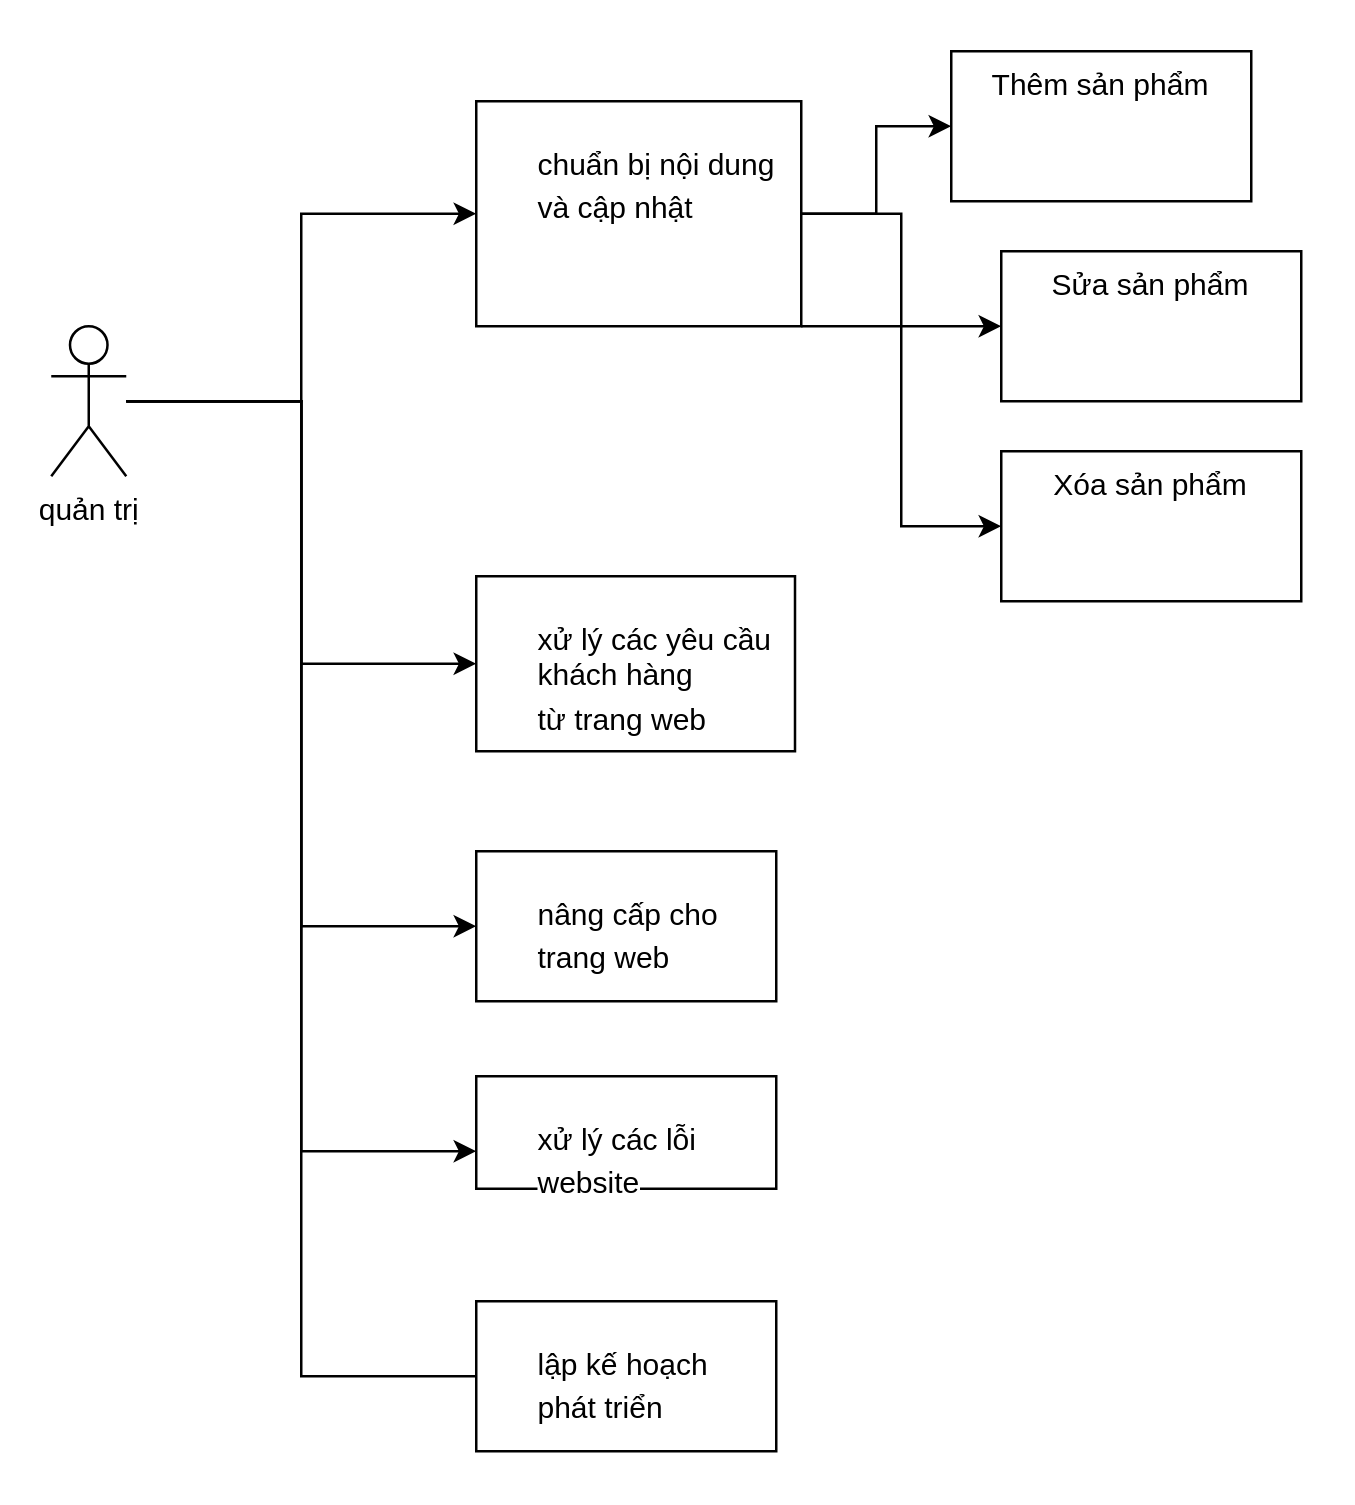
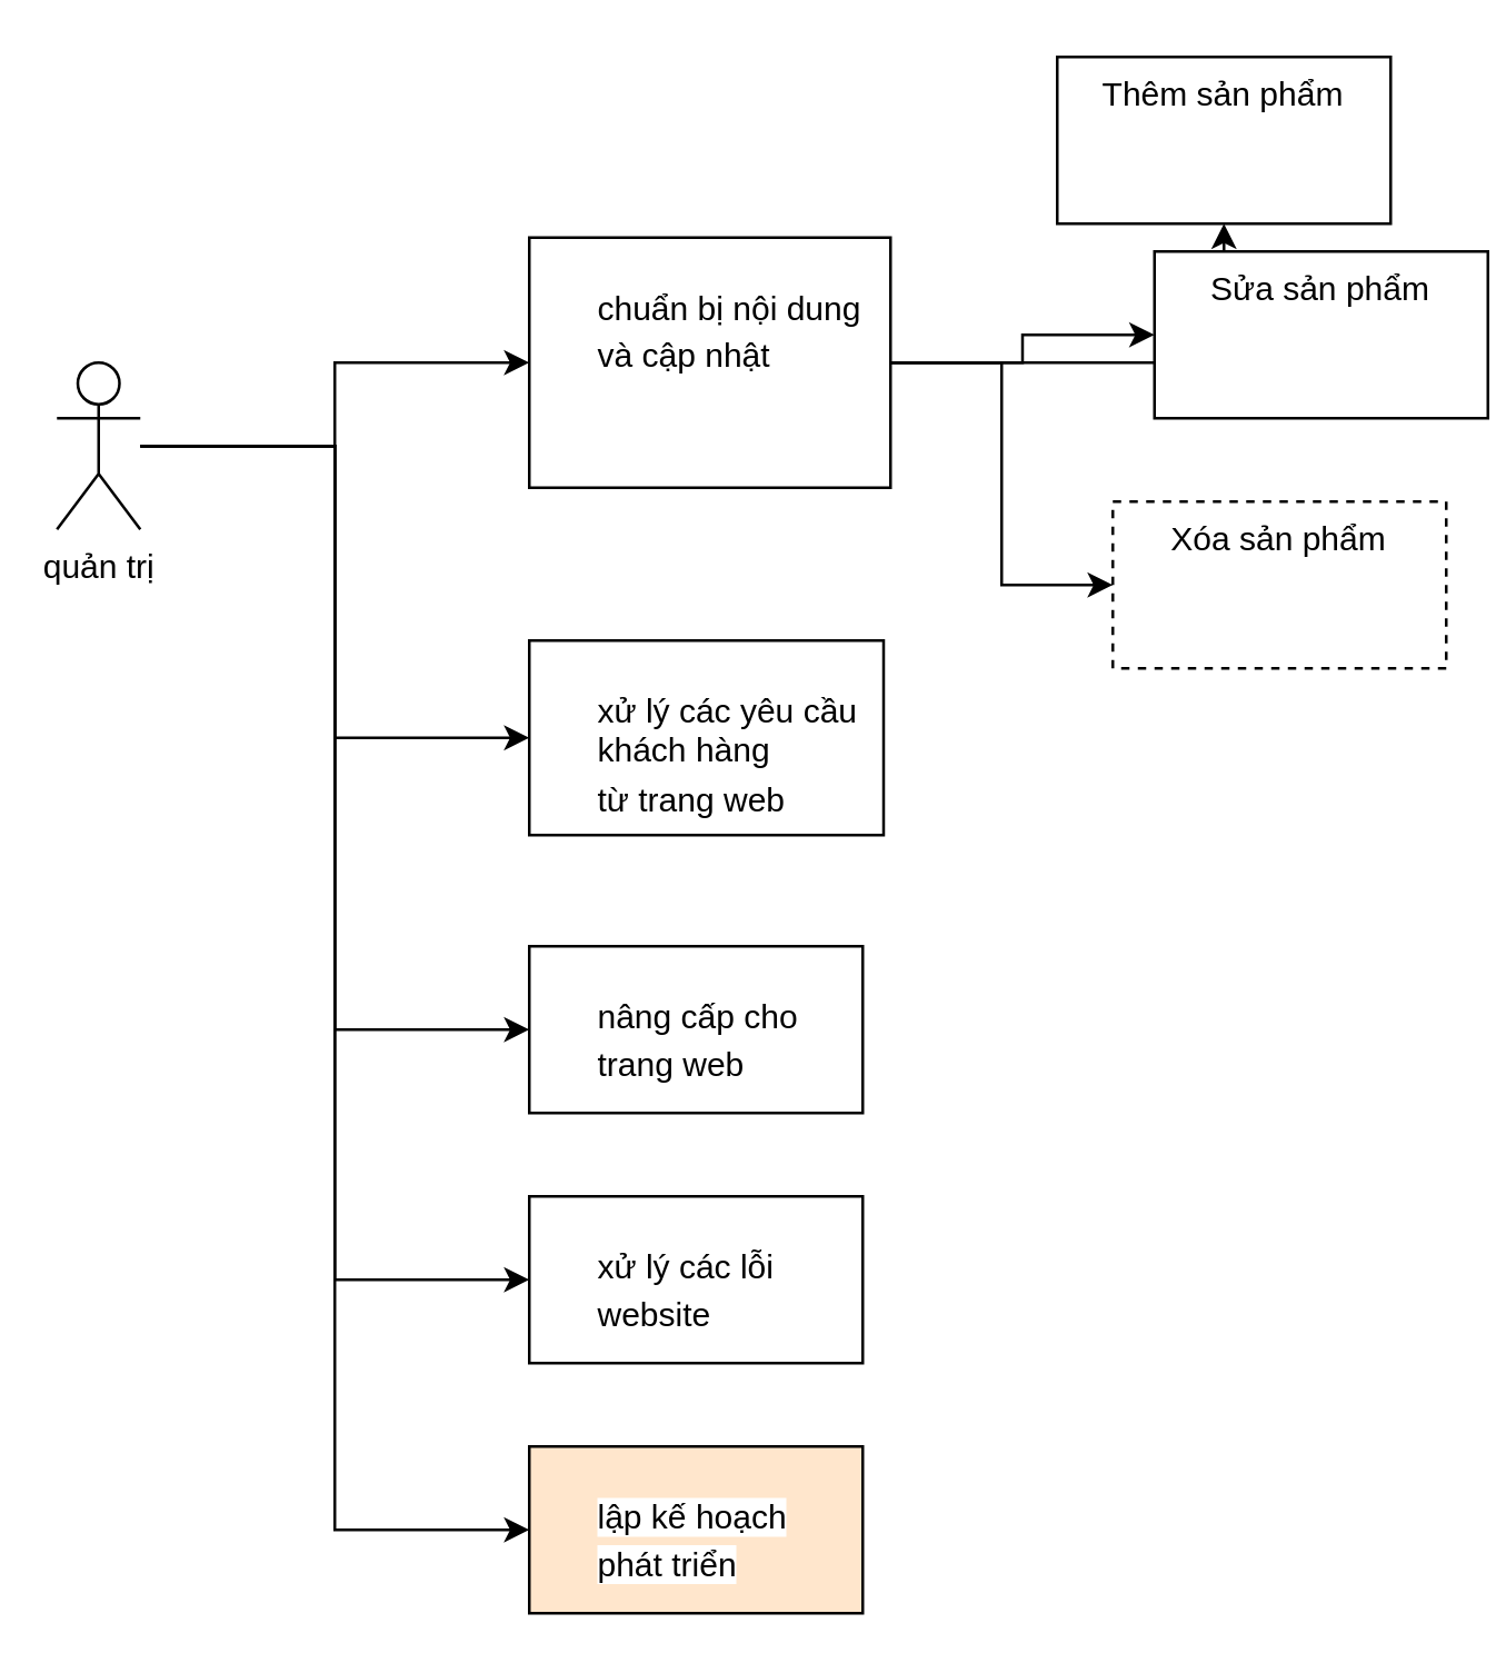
  <mxCell id="0" />
  <mxCell id="1" parent="0" />
  <mxCell id="2" value="" style="edgeStyle=orthogonalEdgeStyle;rounded=0;orthogonalLoop=1;jettySize=auto;html=1;" edge="1" parent="1" source="7" target="11"><mxGeometry relative="1" as="geometry" /></mxCell>
  <mxCell id="3" value="" style="edgeStyle=orthogonalEdgeStyle;rounded=0;orthogonalLoop=1;jettySize=auto;html=1;" edge="1" parent="1" source="7" target="15"><mxGeometry relative="1" as="geometry"><Array as="points"><mxPoint x="120" y="160" /><mxPoint x="120" y="265" /></Array></mxGeometry></mxCell>
  <mxCell id="4" value="" style="edgeStyle=orthogonalEdgeStyle;rounded=0;orthogonalLoop=1;jettySize=auto;html=1;fontSize=12;" edge="1" parent="1" source="7" target="16"><mxGeometry relative="1" as="geometry"><Array as="points"><mxPoint x="120" y="160" /><mxPoint x="120" y="370" /></Array></mxGeometry></mxCell>
  <mxCell id="5" value="" style="edgeStyle=orthogonalEdgeStyle;rounded=0;orthogonalLoop=1;jettySize=auto;html=1;fontSize=12;" edge="1" parent="1" source="7" target="17"><mxGeometry relative="1" as="geometry"><Array as="points"><mxPoint x="120" y="160" /><mxPoint x="120" y="460" /></Array></mxGeometry></mxCell>
- <mxCell id="6" value="" style="edgeStyle=orthogonalEdgeStyle;rounded=0;orthogonalLoop=1;jettySize=auto;html=1;fontSize=12;endArrow=none;" edge="1" parent="1" source="7" target="18"><mxGeometry relative="1" as="geometry"><Array as="points"><mxPoint x="120" y="160" /><mxPoint x="120" y="550" /></Array></mxGeometry></mxCell>
+ <mxCell id="6" value="" style="edgeStyle=orthogonalEdgeStyle;rounded=0;orthogonalLoop=1;jettySize=auto;html=1;fontSize=12;" edge="1" parent="1" source="7" target="18"><mxGeometry relative="1" as="geometry"><Array as="points"><mxPoint x="120" y="160" /><mxPoint x="120" y="550" /></Array></mxGeometry></mxCell>
  <mxCell id="7" value="quản trị" style="shape=umlActor;verticalLabelPosition=bottom;verticalAlign=top;html=1;outlineConnect=0;" vertex="1" parent="1"><mxGeometry x="20" y="130" width="30" height="60" as="geometry" /></mxCell>
  <mxCell id="8" value="" style="edgeStyle=orthogonalEdgeStyle;rounded=0;orthogonalLoop=1;jettySize=auto;html=1;" edge="1" parent="1" source="11" target="12"><mxGeometry relative="1" as="geometry" /></mxCell>
  <mxCell id="9" value="" style="edgeStyle=orthogonalEdgeStyle;rounded=0;orthogonalLoop=1;jettySize=auto;html=1;" edge="1" parent="1" source="11" target="13"><mxGeometry relative="1" as="geometry" /></mxCell>
  <mxCell id="10" value="" style="edgeStyle=orthogonalEdgeStyle;rounded=0;orthogonalLoop=1;jettySize=auto;html=1;" edge="1" parent="1" source="11" target="14"><mxGeometry relative="1" as="geometry"><Array as="points"><mxPoint x="360" y="130" /><mxPoint x="360" y="210" /></Array></mxGeometry></mxCell>
- <mxCell id="11" value="&lt;p class=&quot;MsoNormal&quot; style=&quot;text-align: left ; margin-left: 0.25in&quot;&gt;&lt;span style=&quot;line-height: 107% ; background: white&quot;&gt;&lt;font style=&quot;font-size: 12px&quot;&gt;chuẩn bị nội dung và cập nhật&lt;/font&gt;&lt;/span&gt;&lt;span style=&quot;font-size: 12pt ; line-height: 107%&quot;&gt;&lt;/span&gt;&lt;/p&gt;" style="whiteSpace=wrap;html=1;verticalAlign=top;" vertex="1" parent="1"><mxGeometry x="190" y="40" width="130" height="90" as="geometry" /></mxCell>
+ <mxCell id="11" value="&lt;p class=&quot;MsoNormal&quot; style=&quot;text-align: left ; margin-left: 0.25in&quot;&gt;&lt;span style=&quot;line-height: 107% ; background: white&quot;&gt;&lt;font style=&quot;font-size: 12px&quot;&gt;chuẩn bị nội dung và cập nhật&lt;/font&gt;&lt;/span&gt;&lt;span style=&quot;font-size: 12pt ; line-height: 107%&quot;&gt;&lt;/span&gt;&lt;/p&gt;" style="whiteSpace=wrap;html=1;verticalAlign=top;" vertex="1" parent="1"><mxGeometry x="190" y="85" width="130" height="90" as="geometry" /></mxCell>
  <mxCell id="12" value="Thêm sản phẩm" style="whiteSpace=wrap;html=1;verticalAlign=top;" vertex="1" parent="1"><mxGeometry x="380" y="20" width="120" height="60" as="geometry" /></mxCell>
- <mxCell id="13" value="Sửa sản phẩm" style="whiteSpace=wrap;html=1;verticalAlign=top;" vertex="1" parent="1"><mxGeometry x="400" y="100" width="120" height="60" as="geometry" /></mxCell>
- <mxCell id="14" value="Xóa sản phẩm" style="whiteSpace=wrap;html=1;verticalAlign=top;" vertex="1" parent="1"><mxGeometry x="400" y="180" width="120" height="60" as="geometry" /></mxCell>
+ <mxCell id="13" value="Sửa sản phẩm" style="whiteSpace=wrap;html=1;verticalAlign=top;" vertex="1" parent="1"><mxGeometry x="415" y="90" width="120" height="60" as="geometry" /></mxCell>
+ <mxCell id="14" value="Xóa sản phẩm" style="whiteSpace=wrap;html=1;verticalAlign=top;dashed=1;" vertex="1" parent="1"><mxGeometry x="400" y="180" width="120" height="60" as="geometry" /></mxCell>
  <mxCell id="15" value="&lt;p class=&quot;MsoNormal&quot; style=&quot;text-align: left ; margin-left: 0.25in&quot;&gt;&lt;span style=&quot;line-height: 107% ; background: white&quot;&gt;xử lý các yêu cầu khách hàng&lt;br/&gt;từ trang web&lt;/span&gt;&lt;span style=&quot;font-size: 12pt ; line-height: 107%&quot;&gt;&lt;/span&gt;&lt;/p&gt;" style="whiteSpace=wrap;html=1;verticalAlign=top;" vertex="1" parent="1"><mxGeometry x="190" y="230" width="127.5" height="70" as="geometry" /></mxCell>
  <mxCell id="16" value="&lt;p class=&quot;MsoNormal&quot; style=&quot;text-align: left ; margin-left: 0.25in&quot;&gt;&lt;span style=&quot;line-height: 107% ; background: white&quot;&gt;&lt;font style=&quot;font-size: 12px&quot;&gt;nâng cấp cho trang web&lt;/font&gt;&lt;/span&gt;&lt;span style=&quot;font-size: 12pt ; line-height: 107%&quot;&gt;&lt;/span&gt;&lt;/p&gt;" style="whiteSpace=wrap;html=1;verticalAlign=top;" vertex="1" parent="1"><mxGeometry x="190" y="340" width="120" height="60" as="geometry" /></mxCell>
- <mxCell id="17" value="&lt;p class=&quot;MsoNormal&quot; style=&quot;text-align: left ; margin-left: 0.25in&quot;&gt;&lt;span style=&quot;line-height: 107% ; background: white&quot;&gt;&lt;font style=&quot;font-size: 12px&quot;&gt;xử lý các lỗi website&lt;/font&gt;&lt;/span&gt;&lt;span style=&quot;font-size: 12pt ; line-height: 107%&quot;&gt;&lt;/span&gt;&lt;/p&gt;" style="whiteSpace=wrap;html=1;verticalAlign=top;" vertex="1" parent="1"><mxGeometry x="190" y="430" width="120" height="45" as="geometry" /></mxCell>
- <mxCell id="18" value="&lt;p class=&quot;MsoNormal&quot; style=&quot;text-align: left ; margin-left: 0.25in&quot;&gt;&lt;span style=&quot;line-height: 107% ; background: white&quot;&gt;&lt;font style=&quot;font-size: 12px&quot;&gt;lập kế hoạch phát triển&lt;/font&gt;&lt;/span&gt;&lt;span style=&quot;font-size: 12pt ; line-height: 107%&quot;&gt;&lt;/span&gt;&lt;/p&gt;" style="whiteSpace=wrap;html=1;verticalAlign=top;" vertex="1" parent="1"><mxGeometry x="190" y="520" width="120" height="60" as="geometry" /></mxCell>
+ <mxCell id="17" value="&lt;p class=&quot;MsoNormal&quot; style=&quot;text-align: left ; margin-left: 0.25in&quot;&gt;&lt;span style=&quot;line-height: 107% ; background: white&quot;&gt;&lt;font style=&quot;font-size: 12px&quot;&gt;xử lý các lỗi website&lt;/font&gt;&lt;/span&gt;&lt;span style=&quot;font-size: 12pt ; line-height: 107%&quot;&gt;&lt;/span&gt;&lt;/p&gt;" style="whiteSpace=wrap;html=1;verticalAlign=top;" vertex="1" parent="1"><mxGeometry x="190" y="430" width="120" height="60" as="geometry" /></mxCell>
+ <mxCell id="18" value="&lt;p class=&quot;MsoNormal&quot; style=&quot;text-align: left ; margin-left: 0.25in&quot;&gt;&lt;span style=&quot;line-height: 107% ; background: white&quot;&gt;&lt;font style=&quot;font-size: 12px&quot;&gt;lập kế hoạch phát triển&lt;/font&gt;&lt;/span&gt;&lt;span style=&quot;font-size: 12pt ; line-height: 107%&quot;&gt;&lt;/span&gt;&lt;/p&gt;" style="whiteSpace=wrap;html=1;verticalAlign=top;fillColor=#ffe6cc;" vertex="1" parent="1"><mxGeometry x="190" y="520" width="120" height="60" as="geometry" /></mxCell>
